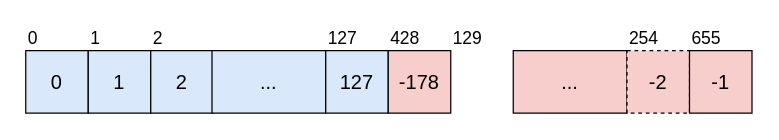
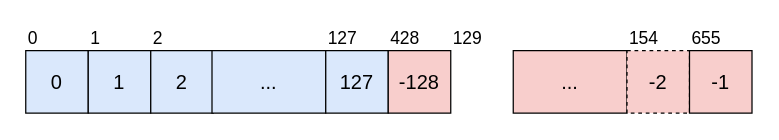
  <mxCell id="0" />
  <mxCell id="1" parent="0" />
  <mxCell id="2" value="&lt;font style=&quot;font-size: 16px&quot;&gt;0&lt;/font&gt;" style="rounded=0;whiteSpace=wrap;html=1;fillColor=#dae8fc;strokeColor=default;" vertex="1" parent="1"><mxGeometry x="20" y="40" width="50" height="50" as="geometry" /></mxCell>
  <mxCell id="3" value="&lt;font style=&quot;font-size: 16px&quot;&gt;1&lt;/font&gt;" style="rounded=0;whiteSpace=wrap;html=1;fillColor=#dae8fc;strokeColor=default;" vertex="1" parent="1"><mxGeometry x="70" y="40" width="50" height="50" as="geometry" /></mxCell>
  <mxCell id="4" value="&lt;font style=&quot;font-size: 16px&quot;&gt;2&lt;/font&gt;" style="rounded=0;whiteSpace=wrap;html=1;fillColor=#dae8fc;strokeColor=default;" vertex="1" parent="1"><mxGeometry x="120" y="40" width="50" height="50" as="geometry" /></mxCell>
  <mxCell id="5" value="&lt;font style=&quot;font-size: 16px&quot;&gt;...&lt;/font&gt;" style="rounded=0;whiteSpace=wrap;html=1;fillColor=#dae8fc;strokeColor=default;" vertex="1" parent="1"><mxGeometry x="169" y="40" width="91" height="50" as="geometry" /></mxCell>
  <mxCell id="6" value="&lt;font style=&quot;font-size: 16px&quot;&gt;127&lt;/font&gt;" style="rounded=0;whiteSpace=wrap;html=1;fillColor=#dae8fc;strokeColor=default;" vertex="1" parent="1"><mxGeometry x="260" y="40" width="50" height="50" as="geometry" /></mxCell>
- <mxCell id="7" value="&lt;font style=&quot;font-size: 16px&quot;&gt;-178&lt;/font&gt;" style="rounded=0;whiteSpace=wrap;html=1;fillColor=#f8cecc;strokeColor=default;" vertex="1" parent="1"><mxGeometry x="310" y="40" width="50" height="50" as="geometry" /></mxCell>
+ <mxCell id="7" value="&lt;font style=&quot;font-size: 16px&quot;&gt;-128&lt;/font&gt;" style="rounded=0;whiteSpace=wrap;html=1;fillColor=#f8cecc;strokeColor=default;" vertex="1" parent="1"><mxGeometry x="310" y="40" width="50" height="50" as="geometry" /></mxCell>
  <mxCell id="8" value="&lt;font style=&quot;font-size: 16px&quot;&gt;...&lt;/font&gt;" style="rounded=0;whiteSpace=wrap;html=1;fillColor=#f8cecc;strokeColor=default;" vertex="1" parent="1"><mxGeometry x="410" y="40" width="91" height="50" as="geometry" /></mxCell>
  <mxCell id="9" value="&lt;font style=&quot;font-size: 16px&quot;&gt;-2&lt;/font&gt;" style="rounded=0;whiteSpace=wrap;html=1;fillColor=#f8cecc;strokeColor=default;dashed=1;" vertex="1" parent="1"><mxGeometry x="501" y="40" width="50" height="50" as="geometry" /></mxCell>
  <mxCell id="10" value="&lt;font style=&quot;font-size: 16px&quot;&gt;-1&lt;/font&gt;" style="rounded=0;whiteSpace=wrap;html=1;fillColor=#f8cecc;strokeColor=default;" vertex="1" parent="1"><mxGeometry x="551" y="40" width="50" height="50" as="geometry" /></mxCell>
  <mxCell id="11" value="&lt;div style=&quot;font-size: 14px&quot; align=&quot;left&quot;&gt;&lt;font style=&quot;font-size: 14px&quot;&gt;0&lt;/font&gt;&lt;/div&gt;" style="text;html=1;strokeColor=none;fillColor=none;align=left;verticalAlign=middle;whiteSpace=wrap;rounded=0;fontSize=16;" vertex="1" parent="1"><mxGeometry x="20" y="20" width="30" height="20" as="geometry" /></mxCell>
  <mxCell id="12" value="&lt;div style=&quot;font-size: 14px&quot; align=&quot;left&quot;&gt;1&lt;/div&gt;" style="text;html=1;strokeColor=none;fillColor=none;align=left;verticalAlign=middle;whiteSpace=wrap;rounded=0;fontSize=16;" vertex="1" parent="1"><mxGeometry x="70" y="20" width="30" height="20" as="geometry" /></mxCell>
  <mxCell id="13" value="&lt;div style=&quot;font-size: 14px&quot; align=&quot;left&quot;&gt;2&lt;/div&gt;" style="text;html=1;strokeColor=none;fillColor=none;align=left;verticalAlign=middle;whiteSpace=wrap;rounded=0;fontSize=16;" vertex="1" parent="1"><mxGeometry x="120" y="20" width="30" height="20" as="geometry" /></mxCell>
  <mxCell id="14" value="&lt;div style=&quot;font-size: 14px&quot; align=&quot;left&quot;&gt;127&lt;br&gt;&lt;/div&gt;" style="text;html=1;strokeColor=none;fillColor=none;align=left;verticalAlign=middle;whiteSpace=wrap;rounded=0;fontSize=16;" vertex="1" parent="1"><mxGeometry x="260" y="20" width="30" height="20" as="geometry" /></mxCell>
  <mxCell id="15" value="&lt;div style=&quot;font-size: 14px&quot; align=&quot;left&quot;&gt;428&lt;/div&gt;" style="text;html=1;strokeColor=none;fillColor=none;align=left;verticalAlign=middle;whiteSpace=wrap;rounded=0;fontSize=16;" vertex="1" parent="1"><mxGeometry x="310" y="20" width="30" height="20" as="geometry" /></mxCell>
  <mxCell id="16" value="&lt;div style=&quot;font-size: 14px&quot; align=&quot;left&quot;&gt;129&lt;/div&gt;" style="text;html=1;strokeColor=none;fillColor=none;align=left;verticalAlign=middle;whiteSpace=wrap;rounded=0;fontSize=16;" vertex="1" parent="1"><mxGeometry x="360" y="20" width="30" height="20" as="geometry" /></mxCell>
- <mxCell id="17" value="&lt;div style=&quot;font-size: 14px&quot; align=&quot;left&quot;&gt;254&lt;br&gt;&lt;/div&gt;" style="text;html=1;strokeColor=none;fillColor=none;align=left;verticalAlign=middle;whiteSpace=wrap;rounded=0;fontSize=16;" vertex="1" parent="1"><mxGeometry x="501" y="20" width="30" height="20" as="geometry" /></mxCell>
+ <mxCell id="17" value="&lt;div style=&quot;font-size: 14px&quot; align=&quot;left&quot;&gt;154&lt;br&gt;&lt;/div&gt;" style="text;html=1;strokeColor=none;fillColor=none;align=left;verticalAlign=middle;whiteSpace=wrap;rounded=0;fontSize=16;" vertex="1" parent="1"><mxGeometry x="501" y="20" width="30" height="20" as="geometry" /></mxCell>
  <mxCell id="18" value="&lt;div style=&quot;font-size: 14px&quot; align=&quot;left&quot;&gt;655&lt;/div&gt;" style="text;html=1;strokeColor=none;fillColor=none;align=left;verticalAlign=middle;whiteSpace=wrap;rounded=0;fontSize=16;" vertex="1" parent="1"><mxGeometry x="551" y="20" width="30" height="20" as="geometry" /></mxCell>
